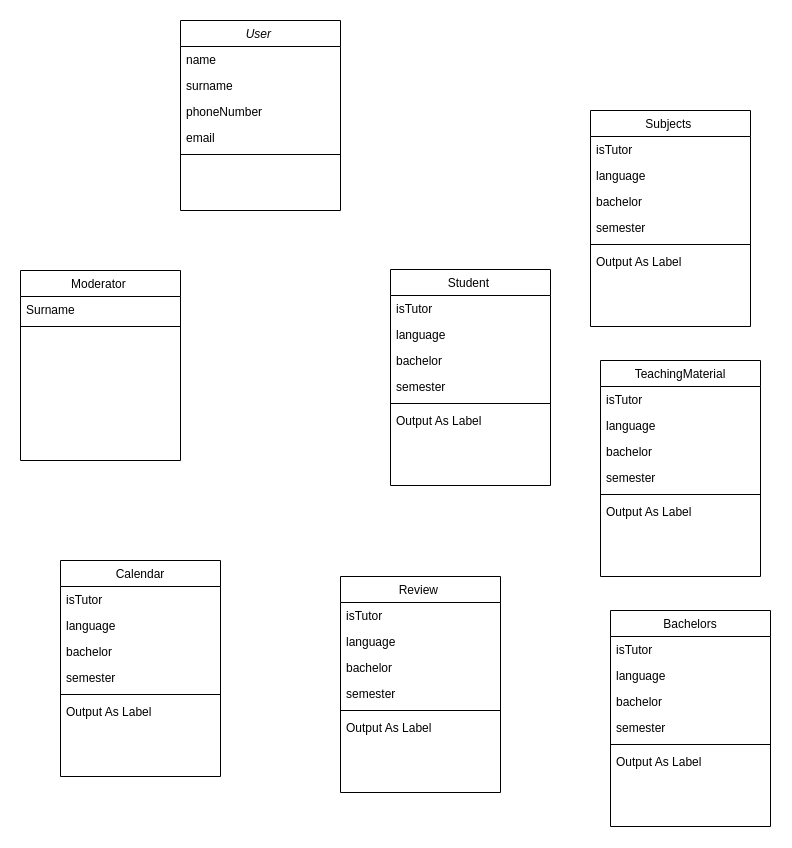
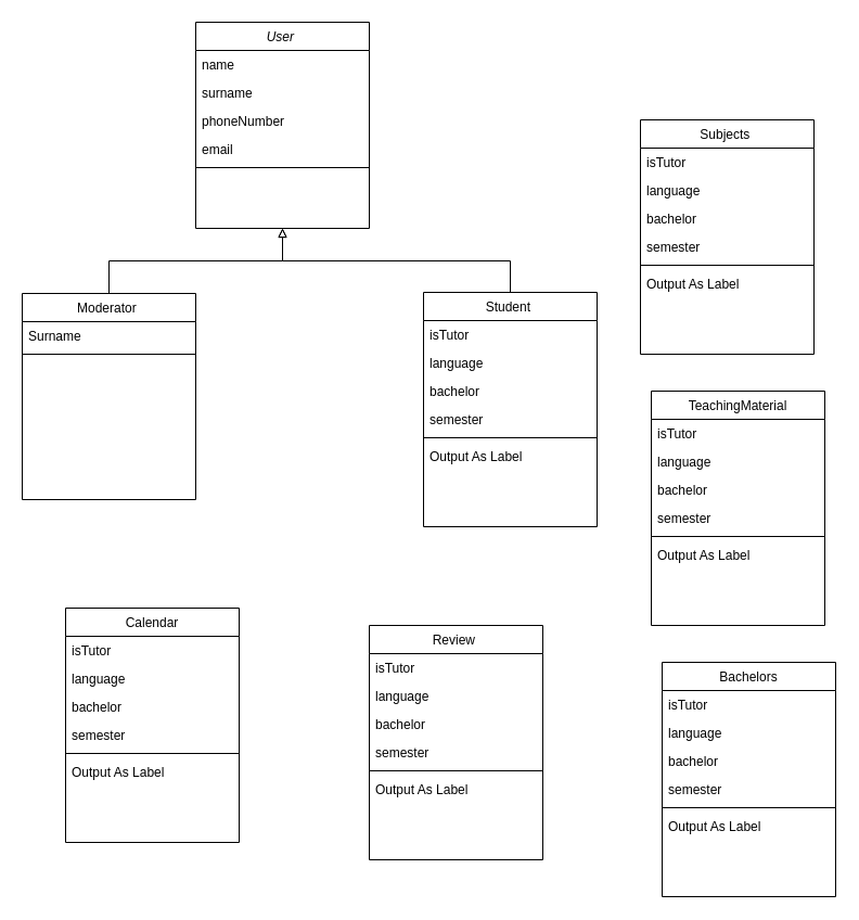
  <mxCell id="0" />
  <mxCell id="1" parent="0" />
  <mxCell id="2" value="User " style="swimlane;fontStyle=2;align=center;verticalAlign=top;childLayout=stackLayout;horizontal=1;startSize=26;horizontalStack=0;resizeParent=1;resizeLast=0;collapsible=1;marginBottom=0;rounded=0;shadow=0;strokeWidth=1;" parent="1" vertex="1"><mxGeometry x="180" y="20" width="160" height="190" as="geometry"><mxRectangle x="230" y="140" width="160" height="26" as="alternateBounds" /></mxGeometry></mxCell>
  <mxCell id="3" value="name" style="text;align=left;verticalAlign=top;spacingLeft=4;spacingRight=4;overflow=hidden;rotatable=0;points=[[0,0.5],[1,0.5]];portConstraint=eastwest;" parent="2" vertex="1"><mxGeometry y="26" width="160" height="26" as="geometry" /></mxCell>
  <mxCell id="4" value="surname " style="text;align=left;verticalAlign=top;spacingLeft=4;spacingRight=4;overflow=hidden;rotatable=0;points=[[0,0.5],[1,0.5]];portConstraint=eastwest;" vertex="1" parent="2"><mxGeometry y="52" width="160" height="26" as="geometry" /></mxCell>
  <mxCell id="5" value="phoneNumber " style="text;align=left;verticalAlign=top;spacingLeft=4;spacingRight=4;overflow=hidden;rotatable=0;points=[[0,0.5],[1,0.5]];portConstraint=eastwest;rounded=0;shadow=0;html=0;" parent="2" vertex="1"><mxGeometry y="78" width="160" height="26" as="geometry" /></mxCell>
  <mxCell id="6" value="email" style="text;align=left;verticalAlign=top;spacingLeft=4;spacingRight=4;overflow=hidden;rotatable=0;points=[[0,0.5],[1,0.5]];portConstraint=eastwest;rounded=0;shadow=0;html=0;" parent="2" vertex="1"><mxGeometry y="104" width="160" height="26" as="geometry" /></mxCell>
  <mxCell id="7" value="" style="line;html=1;strokeWidth=1;align=left;verticalAlign=middle;spacingTop=-1;spacingLeft=3;spacingRight=3;rotatable=0;labelPosition=right;points=[];portConstraint=eastwest;" parent="2" vertex="1"><mxGeometry y="130" width="160" height="8" as="geometry" /></mxCell>
+ <mxCell id="8" style="edgeStyle=orthogonalEdgeStyle;rounded=0;orthogonalLoop=1;jettySize=auto;html=1;entryX=0.5;entryY=1;entryDx=0;entryDy=0;endArrow=block;endFill=0;" edge="1" parent="1" source="9" target="2"><mxGeometry relative="1" as="geometry"><Array as="points"><mxPoint x="470" y="240" /><mxPoint x="260" y="240" /></Array></mxGeometry></mxCell>
  <mxCell id="9" value="Student " style="swimlane;fontStyle=0;align=center;verticalAlign=top;childLayout=stackLayout;horizontal=1;startSize=26;horizontalStack=0;resizeParent=1;resizeLast=0;collapsible=1;marginBottom=0;rounded=0;shadow=0;strokeWidth=1;" parent="1" vertex="1"><mxGeometry x="390" y="269" width="160" height="216" as="geometry"><mxRectangle x="550" y="140" width="160" height="26" as="alternateBounds" /></mxGeometry></mxCell>
  <mxCell id="10" value="isTutor" style="text;align=left;verticalAlign=top;spacingLeft=4;spacingRight=4;overflow=hidden;rotatable=0;points=[[0,0.5],[1,0.5]];portConstraint=eastwest;rounded=0;shadow=0;html=0;" parent="9" vertex="1"><mxGeometry y="26" width="160" height="26" as="geometry" /></mxCell>
  <mxCell id="11" value="language &#10;" style="text;align=left;verticalAlign=top;spacingLeft=4;spacingRight=4;overflow=hidden;rotatable=0;points=[[0,0.5],[1,0.5]];portConstraint=eastwest;rounded=0;shadow=0;html=0;" vertex="1" parent="9"><mxGeometry y="52" width="160" height="26" as="geometry" /></mxCell>
  <mxCell id="12" value="bachelor " style="text;align=left;verticalAlign=top;spacingLeft=4;spacingRight=4;overflow=hidden;rotatable=0;points=[[0,0.5],[1,0.5]];portConstraint=eastwest;rounded=0;shadow=0;html=0;" vertex="1" parent="9"><mxGeometry y="78" width="160" height="26" as="geometry" /></mxCell>
  <mxCell id="13" value="semester &#10;" style="text;align=left;verticalAlign=top;spacingLeft=4;spacingRight=4;overflow=hidden;rotatable=0;points=[[0,0.5],[1,0.5]];portConstraint=eastwest;rounded=0;shadow=0;html=0;" vertex="1" parent="9"><mxGeometry y="104" width="160" height="26" as="geometry" /></mxCell>
  <mxCell id="14" value="" style="line;html=1;strokeWidth=1;align=left;verticalAlign=middle;spacingTop=-1;spacingLeft=3;spacingRight=3;rotatable=0;labelPosition=right;points=[];portConstraint=eastwest;" parent="9" vertex="1"><mxGeometry y="130" width="160" height="8" as="geometry" /></mxCell>
  <mxCell id="15" value="Output As Label" style="text;align=left;verticalAlign=top;spacingLeft=4;spacingRight=4;overflow=hidden;rotatable=0;points=[[0,0.5],[1,0.5]];portConstraint=eastwest;" parent="9" vertex="1"><mxGeometry y="138" width="160" height="26" as="geometry" /></mxCell>
+ <mxCell id="16" style="edgeStyle=orthogonalEdgeStyle;rounded=0;orthogonalLoop=1;jettySize=auto;html=1;entryX=0.5;entryY=1;entryDx=0;entryDy=0;endArrow=block;endFill=0;" edge="1" parent="1" source="17" target="2"><mxGeometry relative="1" as="geometry" /></mxCell>
  <mxCell id="17" value="Moderator &#10;" style="swimlane;fontStyle=0;align=center;verticalAlign=top;childLayout=stackLayout;horizontal=1;startSize=26;horizontalStack=0;resizeParent=1;resizeLast=0;collapsible=1;marginBottom=0;rounded=0;shadow=0;strokeWidth=1;" vertex="1" parent="1"><mxGeometry x="20" y="270" width="160" height="190" as="geometry"><mxRectangle x="230" y="140" width="160" height="26" as="alternateBounds" /></mxGeometry></mxCell>
  <mxCell id="18" value="Surname " style="text;align=left;verticalAlign=top;spacingLeft=4;spacingRight=4;overflow=hidden;rotatable=0;points=[[0,0.5],[1,0.5]];portConstraint=eastwest;" vertex="1" parent="17"><mxGeometry y="26" width="160" height="26" as="geometry" /></mxCell>
  <mxCell id="19" value="" style="line;html=1;strokeWidth=1;align=left;verticalAlign=middle;spacingTop=-1;spacingLeft=3;spacingRight=3;rotatable=0;labelPosition=right;points=[];portConstraint=eastwest;" vertex="1" parent="17"><mxGeometry y="52" width="160" height="8" as="geometry" /></mxCell>
  <mxCell id="20" value="Subjects " style="swimlane;fontStyle=0;align=center;verticalAlign=top;childLayout=stackLayout;horizontal=1;startSize=26;horizontalStack=0;resizeParent=1;resizeLast=0;collapsible=1;marginBottom=0;rounded=0;shadow=0;strokeWidth=1;" vertex="1" parent="1"><mxGeometry x="590" y="110" width="160" height="216" as="geometry"><mxRectangle x="550" y="140" width="160" height="26" as="alternateBounds" /></mxGeometry></mxCell>
  <mxCell id="21" value="isTutor" style="text;align=left;verticalAlign=top;spacingLeft=4;spacingRight=4;overflow=hidden;rotatable=0;points=[[0,0.5],[1,0.5]];portConstraint=eastwest;rounded=0;shadow=0;html=0;" vertex="1" parent="20"><mxGeometry y="26" width="160" height="26" as="geometry" /></mxCell>
  <mxCell id="22" value="language &#10;" style="text;align=left;verticalAlign=top;spacingLeft=4;spacingRight=4;overflow=hidden;rotatable=0;points=[[0,0.5],[1,0.5]];portConstraint=eastwest;rounded=0;shadow=0;html=0;" vertex="1" parent="20"><mxGeometry y="52" width="160" height="26" as="geometry" /></mxCell>
  <mxCell id="23" value="bachelor " style="text;align=left;verticalAlign=top;spacingLeft=4;spacingRight=4;overflow=hidden;rotatable=0;points=[[0,0.5],[1,0.5]];portConstraint=eastwest;rounded=0;shadow=0;html=0;" vertex="1" parent="20"><mxGeometry y="78" width="160" height="26" as="geometry" /></mxCell>
  <mxCell id="24" value="semester &#10;" style="text;align=left;verticalAlign=top;spacingLeft=4;spacingRight=4;overflow=hidden;rotatable=0;points=[[0,0.5],[1,0.5]];portConstraint=eastwest;rounded=0;shadow=0;html=0;" vertex="1" parent="20"><mxGeometry y="104" width="160" height="26" as="geometry" /></mxCell>
  <mxCell id="25" value="" style="line;html=1;strokeWidth=1;align=left;verticalAlign=middle;spacingTop=-1;spacingLeft=3;spacingRight=3;rotatable=0;labelPosition=right;points=[];portConstraint=eastwest;" vertex="1" parent="20"><mxGeometry y="130" width="160" height="8" as="geometry" /></mxCell>
  <mxCell id="26" value="Output As Label" style="text;align=left;verticalAlign=top;spacingLeft=4;spacingRight=4;overflow=hidden;rotatable=0;points=[[0,0.5],[1,0.5]];portConstraint=eastwest;" vertex="1" parent="20"><mxGeometry y="138" width="160" height="26" as="geometry" /></mxCell>
  <mxCell id="27" value="TeachingMaterial&#10;" style="swimlane;fontStyle=0;align=center;verticalAlign=top;childLayout=stackLayout;horizontal=1;startSize=26;horizontalStack=0;resizeParent=1;resizeLast=0;collapsible=1;marginBottom=0;rounded=0;shadow=0;strokeWidth=1;" vertex="1" parent="1"><mxGeometry x="600" y="360" width="160" height="216" as="geometry"><mxRectangle x="550" y="140" width="160" height="26" as="alternateBounds" /></mxGeometry></mxCell>
  <mxCell id="28" value="isTutor" style="text;align=left;verticalAlign=top;spacingLeft=4;spacingRight=4;overflow=hidden;rotatable=0;points=[[0,0.5],[1,0.5]];portConstraint=eastwest;rounded=0;shadow=0;html=0;" vertex="1" parent="27"><mxGeometry y="26" width="160" height="26" as="geometry" /></mxCell>
  <mxCell id="29" value="language &#10;" style="text;align=left;verticalAlign=top;spacingLeft=4;spacingRight=4;overflow=hidden;rotatable=0;points=[[0,0.5],[1,0.5]];portConstraint=eastwest;rounded=0;shadow=0;html=0;" vertex="1" parent="27"><mxGeometry y="52" width="160" height="26" as="geometry" /></mxCell>
  <mxCell id="30" value="bachelor " style="text;align=left;verticalAlign=top;spacingLeft=4;spacingRight=4;overflow=hidden;rotatable=0;points=[[0,0.5],[1,0.5]];portConstraint=eastwest;rounded=0;shadow=0;html=0;" vertex="1" parent="27"><mxGeometry y="78" width="160" height="26" as="geometry" /></mxCell>
  <mxCell id="31" value="semester &#10;" style="text;align=left;verticalAlign=top;spacingLeft=4;spacingRight=4;overflow=hidden;rotatable=0;points=[[0,0.5],[1,0.5]];portConstraint=eastwest;rounded=0;shadow=0;html=0;" vertex="1" parent="27"><mxGeometry y="104" width="160" height="26" as="geometry" /></mxCell>
  <mxCell id="32" value="" style="line;html=1;strokeWidth=1;align=left;verticalAlign=middle;spacingTop=-1;spacingLeft=3;spacingRight=3;rotatable=0;labelPosition=right;points=[];portConstraint=eastwest;" vertex="1" parent="27"><mxGeometry y="130" width="160" height="8" as="geometry" /></mxCell>
  <mxCell id="33" value="Output As Label" style="text;align=left;verticalAlign=top;spacingLeft=4;spacingRight=4;overflow=hidden;rotatable=0;points=[[0,0.5],[1,0.5]];portConstraint=eastwest;" vertex="1" parent="27"><mxGeometry y="138" width="160" height="26" as="geometry" /></mxCell>
  <mxCell id="34" value="Bachelors" style="swimlane;fontStyle=0;align=center;verticalAlign=top;childLayout=stackLayout;horizontal=1;startSize=26;horizontalStack=0;resizeParent=1;resizeLast=0;collapsible=1;marginBottom=0;rounded=0;shadow=0;strokeWidth=1;" vertex="1" parent="1"><mxGeometry x="610" y="610" width="160" height="216" as="geometry"><mxRectangle x="550" y="140" width="160" height="26" as="alternateBounds" /></mxGeometry></mxCell>
  <mxCell id="35" value="isTutor" style="text;align=left;verticalAlign=top;spacingLeft=4;spacingRight=4;overflow=hidden;rotatable=0;points=[[0,0.5],[1,0.5]];portConstraint=eastwest;rounded=0;shadow=0;html=0;" vertex="1" parent="34"><mxGeometry y="26" width="160" height="26" as="geometry" /></mxCell>
  <mxCell id="36" value="language &#10;" style="text;align=left;verticalAlign=top;spacingLeft=4;spacingRight=4;overflow=hidden;rotatable=0;points=[[0,0.5],[1,0.5]];portConstraint=eastwest;rounded=0;shadow=0;html=0;" vertex="1" parent="34"><mxGeometry y="52" width="160" height="26" as="geometry" /></mxCell>
  <mxCell id="37" value="bachelor " style="text;align=left;verticalAlign=top;spacingLeft=4;spacingRight=4;overflow=hidden;rotatable=0;points=[[0,0.5],[1,0.5]];portConstraint=eastwest;rounded=0;shadow=0;html=0;" vertex="1" parent="34"><mxGeometry y="78" width="160" height="26" as="geometry" /></mxCell>
  <mxCell id="38" value="semester &#10;" style="text;align=left;verticalAlign=top;spacingLeft=4;spacingRight=4;overflow=hidden;rotatable=0;points=[[0,0.5],[1,0.5]];portConstraint=eastwest;rounded=0;shadow=0;html=0;" vertex="1" parent="34"><mxGeometry y="104" width="160" height="26" as="geometry" /></mxCell>
  <mxCell id="39" value="" style="line;html=1;strokeWidth=1;align=left;verticalAlign=middle;spacingTop=-1;spacingLeft=3;spacingRight=3;rotatable=0;labelPosition=right;points=[];portConstraint=eastwest;" vertex="1" parent="34"><mxGeometry y="130" width="160" height="8" as="geometry" /></mxCell>
  <mxCell id="40" value="Output As Label" style="text;align=left;verticalAlign=top;spacingLeft=4;spacingRight=4;overflow=hidden;rotatable=0;points=[[0,0.5],[1,0.5]];portConstraint=eastwest;" vertex="1" parent="34"><mxGeometry y="138" width="160" height="26" as="geometry" /></mxCell>
  <mxCell id="41" value="Review " style="swimlane;fontStyle=0;align=center;verticalAlign=top;childLayout=stackLayout;horizontal=1;startSize=26;horizontalStack=0;resizeParent=1;resizeLast=0;collapsible=1;marginBottom=0;rounded=0;shadow=0;strokeWidth=1;" vertex="1" parent="1"><mxGeometry x="340" y="576" width="160" height="216" as="geometry"><mxRectangle x="550" y="140" width="160" height="26" as="alternateBounds" /></mxGeometry></mxCell>
  <mxCell id="42" value="isTutor" style="text;align=left;verticalAlign=top;spacingLeft=4;spacingRight=4;overflow=hidden;rotatable=0;points=[[0,0.5],[1,0.5]];portConstraint=eastwest;rounded=0;shadow=0;html=0;" vertex="1" parent="41"><mxGeometry y="26" width="160" height="26" as="geometry" /></mxCell>
  <mxCell id="43" value="language &#10;" style="text;align=left;verticalAlign=top;spacingLeft=4;spacingRight=4;overflow=hidden;rotatable=0;points=[[0,0.5],[1,0.5]];portConstraint=eastwest;rounded=0;shadow=0;html=0;" vertex="1" parent="41"><mxGeometry y="52" width="160" height="26" as="geometry" /></mxCell>
  <mxCell id="44" value="bachelor " style="text;align=left;verticalAlign=top;spacingLeft=4;spacingRight=4;overflow=hidden;rotatable=0;points=[[0,0.5],[1,0.5]];portConstraint=eastwest;rounded=0;shadow=0;html=0;" vertex="1" parent="41"><mxGeometry y="78" width="160" height="26" as="geometry" /></mxCell>
  <mxCell id="45" value="semester &#10;" style="text;align=left;verticalAlign=top;spacingLeft=4;spacingRight=4;overflow=hidden;rotatable=0;points=[[0,0.5],[1,0.5]];portConstraint=eastwest;rounded=0;shadow=0;html=0;" vertex="1" parent="41"><mxGeometry y="104" width="160" height="26" as="geometry" /></mxCell>
  <mxCell id="46" value="" style="line;html=1;strokeWidth=1;align=left;verticalAlign=middle;spacingTop=-1;spacingLeft=3;spacingRight=3;rotatable=0;labelPosition=right;points=[];portConstraint=eastwest;" vertex="1" parent="41"><mxGeometry y="130" width="160" height="8" as="geometry" /></mxCell>
  <mxCell id="47" value="Output As Label" style="text;align=left;verticalAlign=top;spacingLeft=4;spacingRight=4;overflow=hidden;rotatable=0;points=[[0,0.5],[1,0.5]];portConstraint=eastwest;" vertex="1" parent="41"><mxGeometry y="138" width="160" height="26" as="geometry" /></mxCell>
  <mxCell id="48" value="Calendar" style="swimlane;fontStyle=0;align=center;verticalAlign=top;childLayout=stackLayout;horizontal=1;startSize=26;horizontalStack=0;resizeParent=1;resizeLast=0;collapsible=1;marginBottom=0;rounded=0;shadow=0;strokeWidth=1;" vertex="1" parent="1"><mxGeometry x="60" y="560" width="160" height="216" as="geometry"><mxRectangle x="550" y="140" width="160" height="26" as="alternateBounds" /></mxGeometry></mxCell>
  <mxCell id="49" value="isTutor" style="text;align=left;verticalAlign=top;spacingLeft=4;spacingRight=4;overflow=hidden;rotatable=0;points=[[0,0.5],[1,0.5]];portConstraint=eastwest;rounded=0;shadow=0;html=0;" vertex="1" parent="48"><mxGeometry y="26" width="160" height="26" as="geometry" /></mxCell>
  <mxCell id="50" value="language &#10;" style="text;align=left;verticalAlign=top;spacingLeft=4;spacingRight=4;overflow=hidden;rotatable=0;points=[[0,0.5],[1,0.5]];portConstraint=eastwest;rounded=0;shadow=0;html=0;" vertex="1" parent="48"><mxGeometry y="52" width="160" height="26" as="geometry" /></mxCell>
  <mxCell id="51" value="bachelor " style="text;align=left;verticalAlign=top;spacingLeft=4;spacingRight=4;overflow=hidden;rotatable=0;points=[[0,0.5],[1,0.5]];portConstraint=eastwest;rounded=0;shadow=0;html=0;" vertex="1" parent="48"><mxGeometry y="78" width="160" height="26" as="geometry" /></mxCell>
  <mxCell id="52" value="semester &#10;" style="text;align=left;verticalAlign=top;spacingLeft=4;spacingRight=4;overflow=hidden;rotatable=0;points=[[0,0.5],[1,0.5]];portConstraint=eastwest;rounded=0;shadow=0;html=0;" vertex="1" parent="48"><mxGeometry y="104" width="160" height="26" as="geometry" /></mxCell>
  <mxCell id="53" value="" style="line;html=1;strokeWidth=1;align=left;verticalAlign=middle;spacingTop=-1;spacingLeft=3;spacingRight=3;rotatable=0;labelPosition=right;points=[];portConstraint=eastwest;" vertex="1" parent="48"><mxGeometry y="130" width="160" height="8" as="geometry" /></mxCell>
  <mxCell id="54" value="Output As Label" style="text;align=left;verticalAlign=top;spacingLeft=4;spacingRight=4;overflow=hidden;rotatable=0;points=[[0,0.5],[1,0.5]];portConstraint=eastwest;" vertex="1" parent="48"><mxGeometry y="138" width="160" height="26" as="geometry" /></mxCell>
